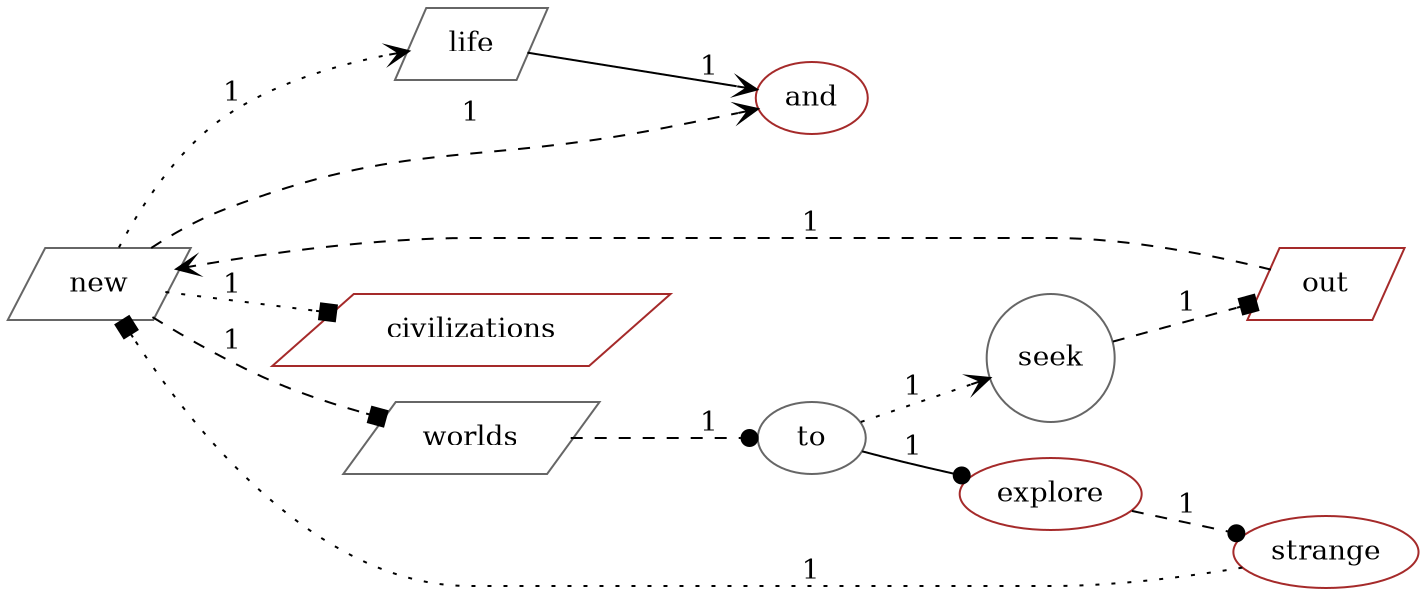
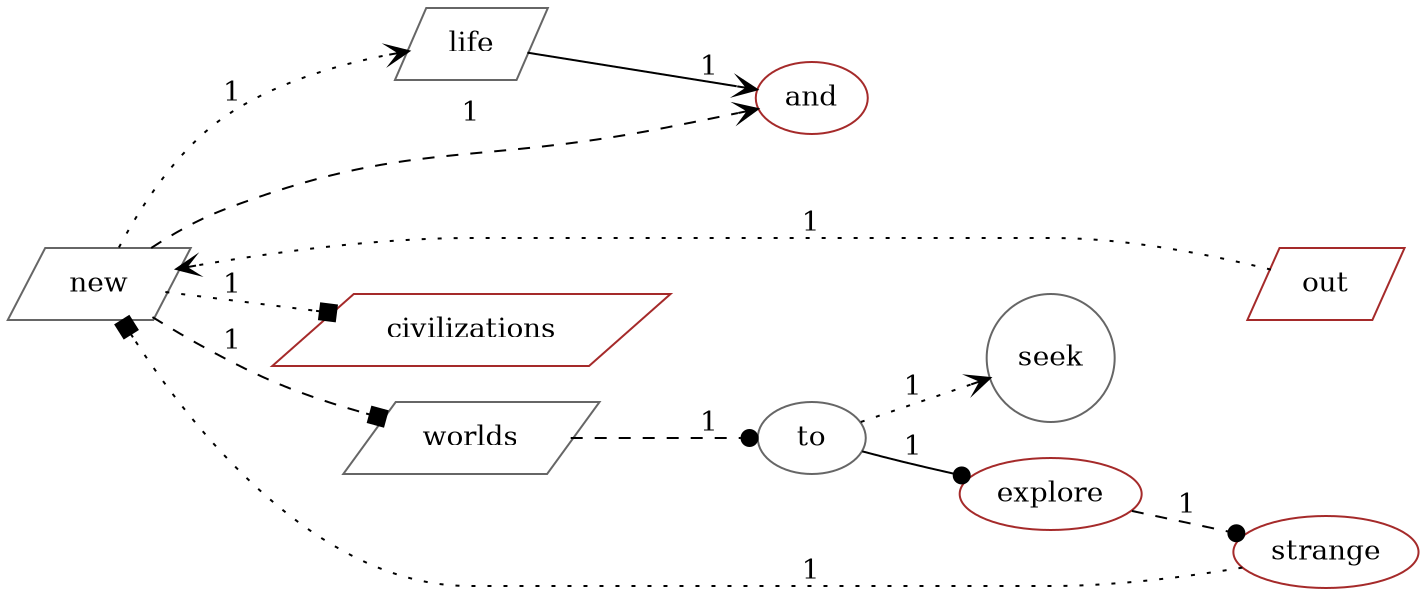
  digraph {
    rankdir=LR
    node [color=brown shape=parallelogram]
    edge [arrowhead=vee style=dashed]
    n1 [label=and shape=ellipse]
    n2 [color=gray40 label=new]
    n3 [color=gray40 label=worlds]
    n4 [color=gray40 label=life]
    n5 [label=civilizations]
    n6 [label=out]
    n7 [color=gray40 label=seek shape=circle]
    n8 [color=gray40 label=to shape=ellipse]
    n9 [label=explore shape=ellipse]
    n10 [label=strange shape=ellipse]
    n2 -> n1 [label=1]
    n2 -> n3 [arrowhead=box label=1]
    n2 -> n4 [label=1 style=dotted]
    n2 -> n5 [arrowhead=box label=1 style=dotted]
    n3 -> n8 [arrowhead=dot label=1]
    n4 -> n1 [label=1 style=solid]
-   n6 -> n2 [label=1]
-   n7 -> n6 [arrowhead=box label=1]
+   n6 -> n2 [label=1 style=dotted]
    n8 -> n7 [label=1 style=dotted]
    n8 -> n9 [arrowhead=dot label=1 style=solid]
    n9 -> n10 [arrowhead=dot label=1]
    n10 -> n2 [arrowhead=box label=1 style=dotted]
  }
